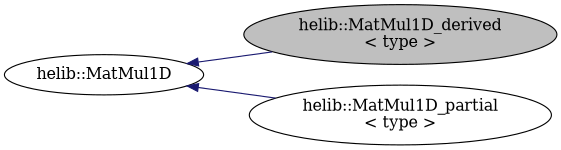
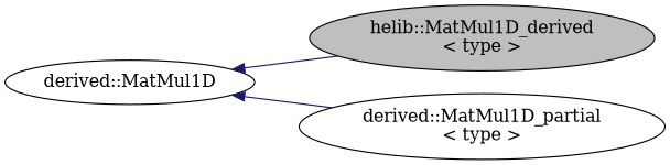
  digraph {
    rankdir=LR
    node [color=black fillcolor=white style=filled]
    edge [color=midnightblue dir=back style=solid]
    n1 [fillcolor=grey75 fontcolor=black label="helib::MatMul1D_derived\l\< type \>"]
-   n2 [label="helib::MatMul1D_partial\l\< type \>"]
-   n3 [label="helib::MatMul1D"]
+   n2 [label="derived::MatMul1D_partial\l\< type \>"]
+   n3 [label="derived::MatMul1D"]
    n3 -> n1
    n3 -> n2
  }
